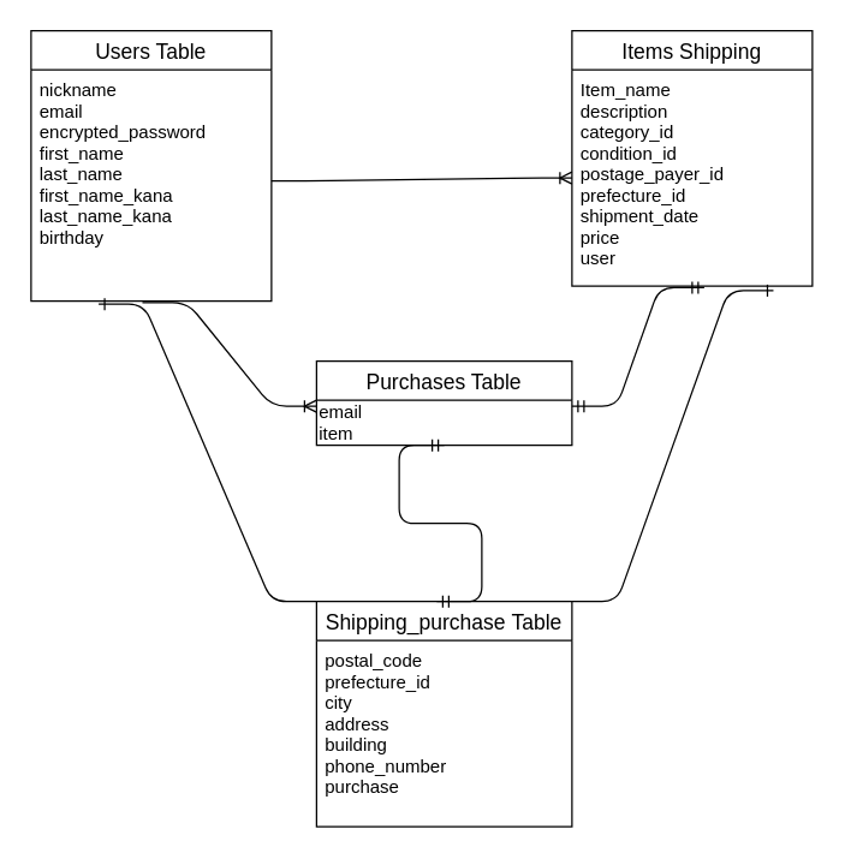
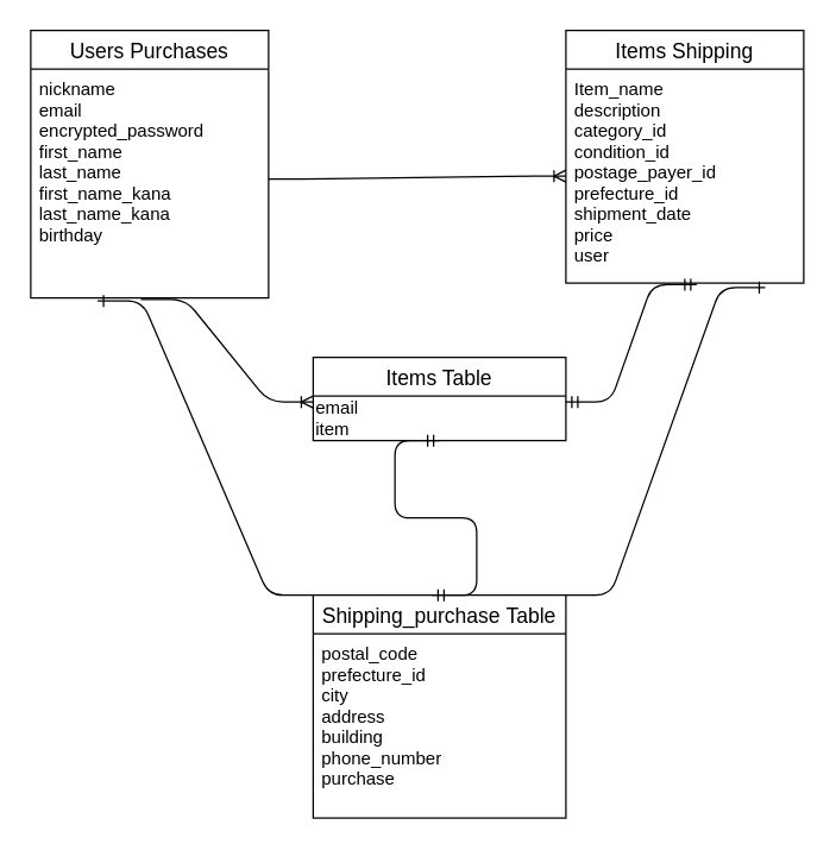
  <mxCell id="0" />
  <mxCell id="1" parent="0" />
  <mxCell id="2" value="Shipping_purchase Table" style="swimlane;fontStyle=0;childLayout=stackLayout;horizontal=1;startSize=26;horizontalStack=0;resizeParent=1;resizeParentMax=0;resizeLast=0;collapsible=1;marginBottom=0;align=center;fontSize=14;strokeColor=default;" parent="1" vertex="1"><mxGeometry x="210" y="400" width="170" height="150" as="geometry" /></mxCell>
  <mxCell id="3" value="postal_code&#10;prefecture_id&#10;city&#10;address&#10;building&#10;phone_number&#10;purchase" style="text;strokeColor=none;fillColor=none;spacingLeft=4;spacingRight=4;overflow=hidden;rotatable=0;points=[[0,0.5],[1,0.5]];portConstraint=eastwest;fontSize=12;" parent="2" vertex="1"><mxGeometry y="26" width="170" height="124" as="geometry" /></mxCell>
- <mxCell id="4" value="Purchases Table" style="swimlane;fontStyle=0;childLayout=stackLayout;horizontal=1;startSize=26;horizontalStack=0;resizeParent=1;resizeParentMax=0;resizeLast=0;collapsible=1;marginBottom=0;align=center;fontSize=14;strokeColor=default;" parent="1" vertex="1"><mxGeometry x="210" y="240" width="170" height="56" as="geometry" /></mxCell>
+ <mxCell id="4" value="Items Table" style="swimlane;fontStyle=0;childLayout=stackLayout;horizontal=1;startSize=26;horizontalStack=0;resizeParent=1;resizeParentMax=0;resizeLast=0;collapsible=1;marginBottom=0;align=center;fontSize=14;strokeColor=default;" parent="1" vertex="1"><mxGeometry x="210" y="240" width="170" height="56" as="geometry" /></mxCell>
  <mxCell id="5" value="email&lt;br&gt;item" style="text;html=1;align=left;verticalAlign=middle;resizable=0;points=[];autosize=1;strokeColor=none;fillColor=none;" vertex="1" parent="4"><mxGeometry y="26" width="170" height="30" as="geometry" /></mxCell>
  <mxCell id="6" value="Items Shipping" style="swimlane;fontStyle=0;childLayout=stackLayout;horizontal=1;startSize=26;horizontalStack=0;resizeParent=1;resizeParentMax=0;resizeLast=0;collapsible=1;marginBottom=0;align=center;fontSize=14;strokeColor=default;" parent="1" vertex="1"><mxGeometry x="380" y="20" width="160" height="170" as="geometry" /></mxCell>
  <mxCell id="7" value="Item_name&#10;description&#10;category_id&#10;condition_id&#10;postage_payer_id&#10;prefecture_id&#10;shipment_date&#10;price&#10;user" style="text;strokeColor=none;fillColor=none;spacingLeft=4;spacingRight=4;overflow=hidden;rotatable=0;points=[[0,0.5],[1,0.5]];portConstraint=eastwest;fontSize=12;" parent="6" vertex="1"><mxGeometry y="26" width="160" height="144" as="geometry" /></mxCell>
- <mxCell id="8" value="Users Table" style="swimlane;fontStyle=0;childLayout=stackLayout;horizontal=1;startSize=26;horizontalStack=0;resizeParent=1;resizeParentMax=0;resizeLast=0;collapsible=1;marginBottom=0;align=center;fontSize=14;strokeColor=default;" parent="1" vertex="1"><mxGeometry x="20" y="20" width="160" height="180" as="geometry" /></mxCell>
+ <mxCell id="8" value="Users Purchases" style="swimlane;fontStyle=0;childLayout=stackLayout;horizontal=1;startSize=26;horizontalStack=0;resizeParent=1;resizeParentMax=0;resizeLast=0;collapsible=1;marginBottom=0;align=center;fontSize=14;strokeColor=default;" parent="1" vertex="1"><mxGeometry x="20" y="20" width="160" height="180" as="geometry" /></mxCell>
  <mxCell id="9" value="nickname&#10;email&#10;encrypted_password&#10;first_name&#10;last_name   &#10;first_name_kana&#10;last_name_kana&#10;birthday" style="text;strokeColor=none;fillColor=none;spacingLeft=4;spacingRight=4;overflow=hidden;rotatable=0;points=[[0,0.5],[1,0.5]];portConstraint=eastwest;fontSize=12;" parent="8" vertex="1"><mxGeometry y="26" width="160" height="154" as="geometry" /></mxCell>
  <mxCell id="10" value="" style="edgeStyle=entityRelationEdgeStyle;fontSize=12;html=1;endArrow=ERoneToMany;exitX=0.463;exitY=1.006;exitDx=0;exitDy=0;exitPerimeter=0;" parent="1" source="9" edge="1"><mxGeometry width="100" height="100" relative="1" as="geometry"><mxPoint x="110" y="370" as="sourcePoint" /><mxPoint x="210" y="270" as="targetPoint" /></mxGeometry></mxCell>
  <mxCell id="11" value="" style="edgeStyle=entityRelationEdgeStyle;fontSize=12;html=1;endArrow=ERoneToMany;entryX=0;entryY=0.5;entryDx=0;entryDy=0;" parent="1" target="7" edge="1"><mxGeometry width="100" height="100" relative="1" as="geometry"><mxPoint x="180" y="120" as="sourcePoint" /><mxPoint x="280" y="20" as="targetPoint" /></mxGeometry></mxCell>
  <mxCell id="12" value="" style="edgeStyle=entityRelationEdgeStyle;fontSize=12;html=1;endArrow=ERmandOne;startArrow=ERmandOne;entryX=0.5;entryY=1;entryDx=0;entryDy=0;" parent="1" target="4" edge="1"><mxGeometry width="100" height="100" relative="1" as="geometry"><mxPoint x="290" y="400" as="sourcePoint" /><mxPoint x="290" y="360" as="targetPoint" /></mxGeometry></mxCell>
  <mxCell id="13" value="" style="edgeStyle=entityRelationEdgeStyle;fontSize=12;html=1;endArrow=ERmandOne;startArrow=ERmandOne;entryX=0.55;entryY=1.007;entryDx=0;entryDy=0;entryPerimeter=0;" parent="1" edge="1" target="7"><mxGeometry width="100" height="100" relative="1" as="geometry"><mxPoint x="380" y="270" as="sourcePoint" /><mxPoint x="470" y="200" as="targetPoint" /></mxGeometry></mxCell>
  <mxCell id="14" value="" style="edgeStyle=entityRelationEdgeStyle;fontSize=12;html=1;endArrow=ERone;endFill=1;exitX=0;exitY=0;exitDx=0;exitDy=0;entryX=0.281;entryY=1.013;entryDx=0;entryDy=0;entryPerimeter=0;" edge="1" parent="1" source="2" target="9"><mxGeometry width="100" height="100" relative="1" as="geometry"><mxPoint x="199" y="490" as="sourcePoint" /><mxPoint x="70" y="210" as="targetPoint" /></mxGeometry></mxCell>
  <mxCell id="15" value="" style="edgeStyle=entityRelationEdgeStyle;fontSize=12;html=1;endArrow=ERone;endFill=1;entryX=0.838;entryY=1.021;entryDx=0;entryDy=0;entryPerimeter=0;" edge="1" parent="1" target="7"><mxGeometry width="100" height="100" relative="1" as="geometry"><mxPoint x="380" y="400" as="sourcePoint" /><mxPoint x="480" y="300" as="targetPoint" /></mxGeometry></mxCell>
